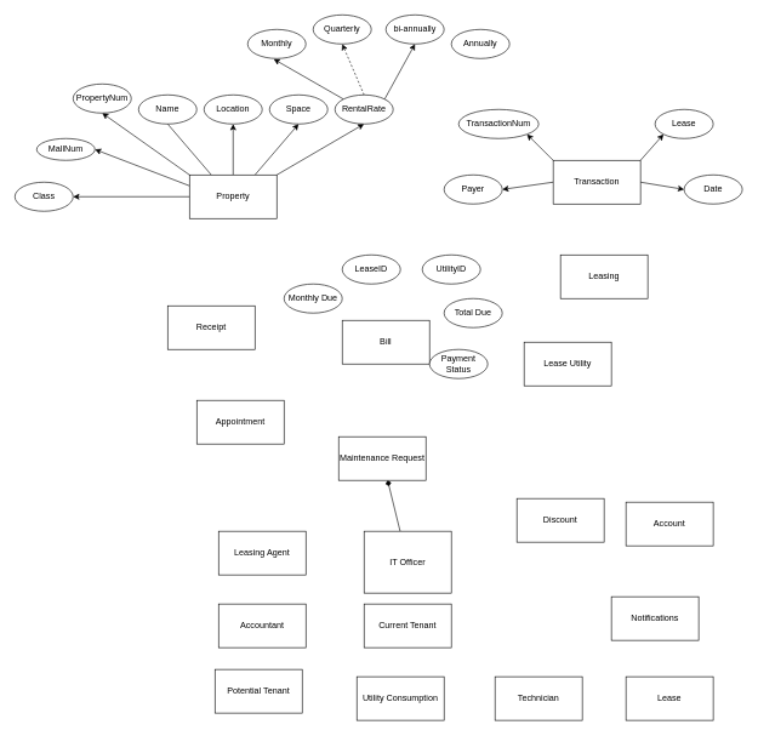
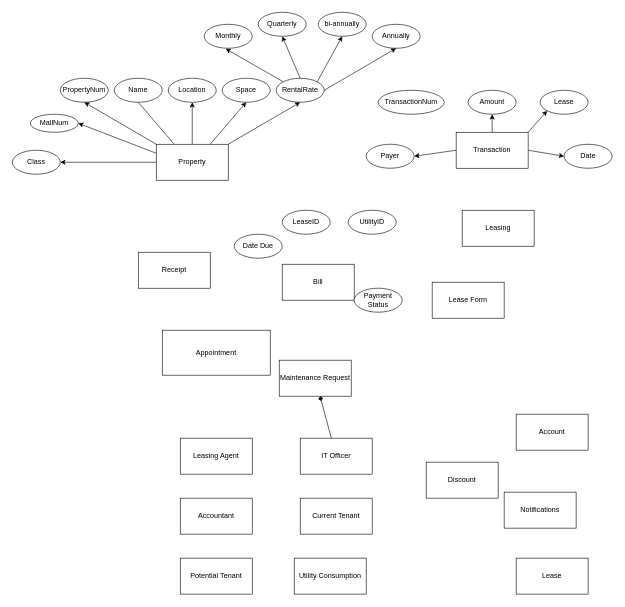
  <mxCell id="0" />
  <mxCell id="1" parent="0" />
  <mxCell id="2" value="" style="edgeStyle=orthogonalEdgeStyle;rounded=0;orthogonalLoop=1;jettySize=auto;html=1;" edge="1" parent="1" source="9" target="34"><mxGeometry relative="1" as="geometry" /></mxCell>
  <mxCell id="3" style="edgeStyle=none;rounded=0;orthogonalLoop=1;jettySize=auto;html=1;exitX=0.25;exitY=0;exitDx=0;exitDy=0;entryX=0.5;entryY=1;entryDx=0;entryDy=0;endArrow=none;" edge="1" parent="1" source="9" target="35"><mxGeometry relative="1" as="geometry"><mxPoint x="240" y="170" as="targetPoint" /></mxGeometry></mxCell>
  <mxCell id="4" style="edgeStyle=none;rounded=0;orthogonalLoop=1;jettySize=auto;html=1;exitX=0.75;exitY=0;exitDx=0;exitDy=0;entryX=0.5;entryY=1;entryDx=0;entryDy=0;" edge="1" parent="1" source="9" target="36"><mxGeometry relative="1" as="geometry"><mxPoint x="400" y="170" as="targetPoint" /></mxGeometry></mxCell>
  <mxCell id="5" style="edgeStyle=none;rounded=0;orthogonalLoop=1;jettySize=auto;html=1;exitX=1;exitY=0;exitDx=0;exitDy=0;entryX=0.5;entryY=1;entryDx=0;entryDy=0;" edge="1" parent="1" source="9" target="41"><mxGeometry relative="1" as="geometry"><mxPoint x="480" y="180" as="targetPoint" /></mxGeometry></mxCell>
  <mxCell id="6" style="edgeStyle=none;rounded=0;orthogonalLoop=1;jettySize=auto;html=1;exitX=0;exitY=0;exitDx=0;exitDy=0;entryX=0.5;entryY=1;entryDx=0;entryDy=0;" edge="1" parent="1" source="9" target="42"><mxGeometry relative="1" as="geometry"><mxPoint x="150" y="180" as="targetPoint" /></mxGeometry></mxCell>
  <mxCell id="7" style="edgeStyle=none;rounded=0;orthogonalLoop=1;jettySize=auto;html=1;exitX=0;exitY=0.25;exitDx=0;exitDy=0;entryX=1;entryY=0.5;entryDx=0;entryDy=0;" edge="1" parent="1" source="9" target="43"><mxGeometry relative="1" as="geometry"><mxPoint x="130" y="220" as="targetPoint" /></mxGeometry></mxCell>
  <mxCell id="8" style="edgeStyle=none;rounded=0;orthogonalLoop=1;jettySize=auto;html=1;exitX=0;exitY=0.5;exitDx=0;exitDy=0;entryX=1;entryY=0.5;entryDx=0;entryDy=0;" edge="1" parent="1" source="9" target="57"><mxGeometry relative="1" as="geometry"><mxPoint x="110" y="269.565" as="targetPoint" /></mxGeometry></mxCell>
  <mxCell id="9" value="Property" style="rounded=0;whiteSpace=wrap;html=1;" vertex="1" parent="1"><mxGeometry x="260" y="240" width="120" height="60" as="geometry" /></mxCell>
  <mxCell id="10" style="edgeStyle=none;rounded=0;orthogonalLoop=1;jettySize=auto;html=1;exitX=0;exitY=0.5;exitDx=0;exitDy=0;entryX=1;entryY=0.5;entryDx=0;entryDy=0;" edge="1" parent="1" source="15" target="52"><mxGeometry relative="1" as="geometry" /></mxCell>
- <mxCell id="11" style="edgeStyle=none;rounded=0;orthogonalLoop=1;jettySize=auto;html=1;exitX=0;exitY=0;exitDx=0;exitDy=0;entryX=1;entryY=1;entryDx=0;entryDy=0;" edge="1" parent="1" source="15" target="48"><mxGeometry relative="1" as="geometry" /></mxCell>
+ <mxCell id="12" style="edgeStyle=none;rounded=0;orthogonalLoop=1;jettySize=auto;html=1;exitX=0.5;exitY=0;exitDx=0;exitDy=0;entryX=0.5;entryY=1;entryDx=0;entryDy=0;" edge="1" parent="1" source="15" target="49"><mxGeometry relative="1" as="geometry" /></mxCell>
  <mxCell id="13" style="edgeStyle=none;rounded=0;orthogonalLoop=1;jettySize=auto;html=1;exitX=1;exitY=0;exitDx=0;exitDy=0;entryX=0;entryY=1;entryDx=0;entryDy=0;" edge="1" parent="1" source="15" target="51"><mxGeometry relative="1" as="geometry" /></mxCell>
  <mxCell id="14" style="edgeStyle=none;rounded=0;orthogonalLoop=1;jettySize=auto;html=1;exitX=1;exitY=0.5;exitDx=0;exitDy=0;entryX=0;entryY=0.5;entryDx=0;entryDy=0;" edge="1" parent="1" source="15" target="50"><mxGeometry relative="1" as="geometry" /></mxCell>
  <mxCell id="15" value="Transaction" style="rounded=0;whiteSpace=wrap;html=1;" vertex="1" parent="1"><mxGeometry x="760" y="220" width="120" height="60" as="geometry" /></mxCell>
- <mxCell id="16" value="Appointment" style="rounded=0;whiteSpace=wrap;html=1;" vertex="1" parent="1"><mxGeometry x="270" y="550" width="120" height="60" as="geometry" /></mxCell>
- <mxCell id="17" value="Lease Utility" style="rounded=0;whiteSpace=wrap;html=1;" vertex="1" parent="1"><mxGeometry x="720" y="470" width="120" height="60" as="geometry" /></mxCell>
+ <mxCell id="16" value="Appointment" style="rounded=0;whiteSpace=wrap;html=1;" vertex="1" parent="1"><mxGeometry x="270" y="550" width="180" height="75" as="geometry" /></mxCell>
+ <mxCell id="17" value="Lease Form" style="rounded=0;whiteSpace=wrap;html=1;" vertex="1" parent="1"><mxGeometry x="720" y="470" width="120" height="60" as="geometry" /></mxCell>
  <mxCell id="18" value="Bill" style="rounded=0;whiteSpace=wrap;html=1;" vertex="1" parent="1"><mxGeometry x="470" y="440" width="120" height="60" as="geometry" /></mxCell>
  <mxCell id="19" value="Receipt" style="rounded=0;whiteSpace=wrap;html=1;" vertex="1" parent="1"><mxGeometry x="230" y="420" width="120" height="60" as="geometry" /></mxCell>
  <mxCell id="20" value="Lease" style="rounded=0;whiteSpace=wrap;html=1;" vertex="1" parent="1"><mxGeometry x="860" y="930" width="120" height="60" as="geometry" /></mxCell>
  <mxCell id="21" value="Notifications" style="rounded=0;whiteSpace=wrap;html=1;" vertex="1" parent="1"><mxGeometry x="840" y="820" width="120" height="60" as="geometry" /></mxCell>
  <mxCell id="22" value="Account" style="rounded=0;whiteSpace=wrap;html=1;" vertex="1" parent="1"><mxGeometry x="860" y="690" width="120" height="60" as="geometry" /></mxCell>
- <mxCell id="23" value="Discount" style="rounded=0;whiteSpace=wrap;html=1;" vertex="1" parent="1"><mxGeometry x="710" y="685" width="120" height="60" as="geometry" /></mxCell>
- <mxCell id="24" value="Technician" style="rounded=0;whiteSpace=wrap;html=1;" vertex="1" parent="1"><mxGeometry x="680" y="930" width="120" height="60" as="geometry" /></mxCell>
+ <mxCell id="23" value="Discount" style="rounded=0;whiteSpace=wrap;html=1;" vertex="1" parent="1"><mxGeometry x="710" y="770" width="120" height="60" as="geometry" /></mxCell>
  <mxCell id="25" value="Utility Consumption" style="rounded=0;whiteSpace=wrap;html=1;" vertex="1" parent="1"><mxGeometry x="490" y="930" width="120" height="60" as="geometry" /></mxCell>
- <mxCell id="26" value="Potential Tenant" style="rounded=0;whiteSpace=wrap;html=1;" vertex="1" parent="1"><mxGeometry x="295" y="920" width="120" height="60" as="geometry" /></mxCell>
+ <mxCell id="26" value="Potential Tenant" style="rounded=0;whiteSpace=wrap;html=1;" vertex="1" parent="1"><mxGeometry x="300" y="930" width="120" height="60" as="geometry" /></mxCell>
  <mxCell id="27" value="Current Tenant" style="rounded=0;whiteSpace=wrap;html=1;" vertex="1" parent="1"><mxGeometry x="500" y="830" width="120" height="60" as="geometry" /></mxCell>
  <mxCell id="28" value="Accountant" style="rounded=0;whiteSpace=wrap;html=1;" vertex="1" parent="1"><mxGeometry x="300" y="830" width="120" height="60" as="geometry" /></mxCell>
  <mxCell id="29" value="" style="edgeStyle=none;rounded=0;orthogonalLoop=1;jettySize=auto;html=1;endArrow=diamond;" edge="1" parent="1" source="30" target="32"><mxGeometry relative="1" as="geometry" /></mxCell>
- <mxCell id="30" value="IT Officer" style="rounded=0;whiteSpace=wrap;html=1;" vertex="1" parent="1"><mxGeometry x="500" y="730" width="120" height="85" as="geometry" /></mxCell>
+ <mxCell id="30" value="IT Officer" style="rounded=0;whiteSpace=wrap;html=1;" vertex="1" parent="1"><mxGeometry x="500" y="730" width="120" height="60" as="geometry" /></mxCell>
  <mxCell id="31" value="Leasing Agent" style="rounded=0;whiteSpace=wrap;html=1;" vertex="1" parent="1"><mxGeometry x="300" y="730" width="120" height="60" as="geometry" /></mxCell>
  <mxCell id="32" value="Maintenance Request" style="rounded=0;whiteSpace=wrap;html=1;" vertex="1" parent="1"><mxGeometry x="465" y="600" width="120" height="60" as="geometry" /></mxCell>
  <mxCell id="33" value="Leasing" style="whiteSpace=wrap;html=1;" vertex="1" parent="1"><mxGeometry x="770" y="350" width="120" height="60" as="geometry" /></mxCell>
  <mxCell id="34" value="Location" style="ellipse;whiteSpace=wrap;html=1;rounded=0;" vertex="1" parent="1"><mxGeometry x="280" y="130" width="80" height="40" as="geometry" /></mxCell>
  <mxCell id="35" value="Name" style="ellipse;whiteSpace=wrap;html=1;rounded=0;" vertex="1" parent="1"><mxGeometry x="190" y="130" width="80" height="40" as="geometry" /></mxCell>
  <mxCell id="36" value="Space" style="ellipse;whiteSpace=wrap;html=1;rounded=0;" vertex="1" parent="1"><mxGeometry x="370" y="130" width="80" height="40" as="geometry" /></mxCell>
  <mxCell id="37" style="edgeStyle=none;rounded=0;orthogonalLoop=1;jettySize=auto;html=1;exitX=0;exitY=0;exitDx=0;exitDy=0;entryX=0.447;entryY=1.02;entryDx=0;entryDy=0;entryPerimeter=0;" edge="1" parent="1" source="41" target="44"><mxGeometry relative="1" as="geometry"><mxPoint x="430" y="80" as="targetPoint" /></mxGeometry></mxCell>
- <mxCell id="38" style="edgeStyle=none;rounded=0;orthogonalLoop=1;jettySize=auto;html=1;exitX=0.5;exitY=0;exitDx=0;exitDy=0;entryX=0.5;entryY=1;entryDx=0;entryDy=0;dashed=1;" edge="1" parent="1" source="41" target="45"><mxGeometry relative="1" as="geometry"><mxPoint x="500.037" y="70" as="targetPoint" /></mxGeometry></mxCell>
+ <mxCell id="38" style="edgeStyle=none;rounded=0;orthogonalLoop=1;jettySize=auto;html=1;exitX=0.5;exitY=0;exitDx=0;exitDy=0;entryX=0.5;entryY=1;entryDx=0;entryDy=0;" edge="1" parent="1" source="41" target="45"><mxGeometry relative="1" as="geometry"><mxPoint x="500.037" y="70" as="targetPoint" /></mxGeometry></mxCell>
  <mxCell id="39" style="edgeStyle=none;rounded=0;orthogonalLoop=1;jettySize=auto;html=1;exitX=1;exitY=0;exitDx=0;exitDy=0;entryX=0.5;entryY=1;entryDx=0;entryDy=0;" edge="1" parent="1" source="41" target="46"><mxGeometry relative="1" as="geometry"><mxPoint x="580" y="70" as="targetPoint" /></mxGeometry></mxCell>
+ <mxCell id="40" style="edgeStyle=none;rounded=0;orthogonalLoop=1;jettySize=auto;html=1;exitX=1;exitY=0.5;exitDx=0;exitDy=0;entryX=0.5;entryY=1;entryDx=0;entryDy=0;" edge="1" parent="1" source="41" target="47"><mxGeometry relative="1" as="geometry" /></mxCell>
  <mxCell id="41" value="RentalRate" style="ellipse;whiteSpace=wrap;html=1;rounded=0;" vertex="1" parent="1"><mxGeometry x="460" y="130" width="80" height="40" as="geometry" /></mxCell>
- <mxCell id="42" value="PropertyNum" style="ellipse;whiteSpace=wrap;html=1;rounded=0;" vertex="1" parent="1"><mxGeometry x="100" y="115" width="80" height="40" as="geometry" /></mxCell>
+ <mxCell id="42" value="PropertyNum" style="ellipse;whiteSpace=wrap;html=1;rounded=0;" vertex="1" parent="1"><mxGeometry x="100" y="130" width="80" height="40" as="geometry" /></mxCell>
  <mxCell id="43" value="MallNum" style="ellipse;whiteSpace=wrap;html=1;rounded=0;" vertex="1" parent="1"><mxGeometry x="50" y="190" width="80" height="30" as="geometry" /></mxCell>
  <mxCell id="44" value="Monthly" style="ellipse;whiteSpace=wrap;html=1;rounded=0;" vertex="1" parent="1"><mxGeometry x="340" y="40" width="80" height="40" as="geometry" /></mxCell>
  <mxCell id="45" value="Quarterly" style="ellipse;whiteSpace=wrap;html=1;rounded=0;" vertex="1" parent="1"><mxGeometry x="430" y="20" width="80" height="40" as="geometry" /></mxCell>
  <mxCell id="46" value="bi-annually" style="ellipse;whiteSpace=wrap;html=1;rounded=0;" vertex="1" parent="1"><mxGeometry x="530" y="20" width="80" height="40" as="geometry" /></mxCell>
  <mxCell id="47" value="Annually" style="ellipse;whiteSpace=wrap;html=1;rounded=0;" vertex="1" parent="1"><mxGeometry x="620" y="40" width="80" height="40" as="geometry" /></mxCell>
  <mxCell id="48" value="TransactionNum" style="ellipse;whiteSpace=wrap;html=1;rounded=0;" vertex="1" parent="1"><mxGeometry x="630" y="150" width="110" height="40" as="geometry" /></mxCell>
+ <mxCell id="49" value="Amount" style="ellipse;whiteSpace=wrap;html=1;rounded=0;" vertex="1" parent="1"><mxGeometry x="780" y="150" width="80" height="40" as="geometry" /></mxCell>
  <mxCell id="50" value="Date" style="ellipse;whiteSpace=wrap;html=1;rounded=0;" vertex="1" parent="1"><mxGeometry x="940" y="240" width="80" height="40" as="geometry" /></mxCell>
  <mxCell id="51" value="Lease" style="ellipse;whiteSpace=wrap;html=1;rounded=0;" vertex="1" parent="1"><mxGeometry x="900" y="150" width="80" height="40" as="geometry" /></mxCell>
  <mxCell id="52" value="Payer" style="ellipse;whiteSpace=wrap;html=1;rounded=0;" vertex="1" parent="1"><mxGeometry x="610" y="240" width="80" height="40" as="geometry" /></mxCell>
- <mxCell id="53" value="Monthly Due" style="ellipse;whiteSpace=wrap;html=1;rounded=0;" vertex="1" parent="1"><mxGeometry x="390" y="390" width="80" height="40" as="geometry" /></mxCell>
+ <mxCell id="53" value="Date Due" style="ellipse;whiteSpace=wrap;html=1;rounded=0;" vertex="1" parent="1"><mxGeometry x="390" y="390" width="80" height="40" as="geometry" /></mxCell>
  <mxCell id="54" value="LeaseID" style="ellipse;whiteSpace=wrap;html=1;rounded=0;" vertex="1" parent="1"><mxGeometry x="470" y="350" width="80" height="40" as="geometry" /></mxCell>
  <mxCell id="55" value="UtilityID" style="ellipse;whiteSpace=wrap;html=1;rounded=0;" vertex="1" parent="1"><mxGeometry x="580" y="350" width="80" height="40" as="geometry" /></mxCell>
- <mxCell id="56" value="Total Due" style="ellipse;whiteSpace=wrap;html=1;rounded=0;" vertex="1" parent="1"><mxGeometry x="610" y="410" width="80" height="40" as="geometry" /></mxCell>
  <mxCell id="57" value="Class" style="ellipse;whiteSpace=wrap;html=1;rounded=0;" vertex="1" parent="1"><mxGeometry x="20" y="250" width="80" height="40" as="geometry" /></mxCell>
  <mxCell id="58" value="Payment Status" style="ellipse;whiteSpace=wrap;html=1;rounded=0;" vertex="1" parent="1"><mxGeometry x="590" y="480" width="80" height="40" as="geometry" /></mxCell>
